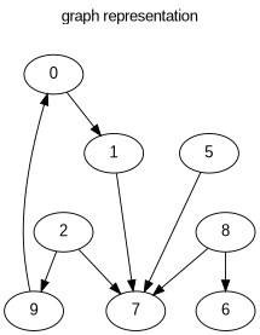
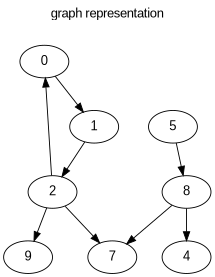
  digraph {
    fontname="Liberation Sans"
    label="graph representation"
    labelloc=t
    node [fontname="Liberation Sans"]
    edge [fontname="Liberation Sans"]
    0
    1
    2
    n4 [label=9]
    7
    n6 [label=8]
    5
-   4 [label=6]
+   4
    0 -> 1
-   1 -> 7
+   1 -> 2
    2 -> n4
    2 -> 7
-   n4 -> 0
+   2 -> 0
    n6 -> 7
    n6 -> 4
-   5 -> 7
+   5 -> n6
  }
